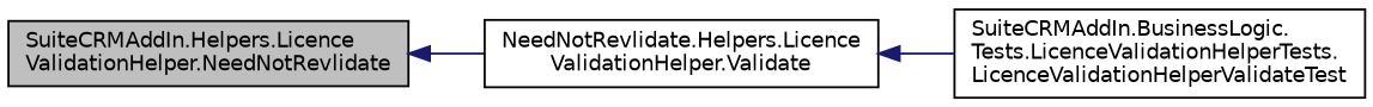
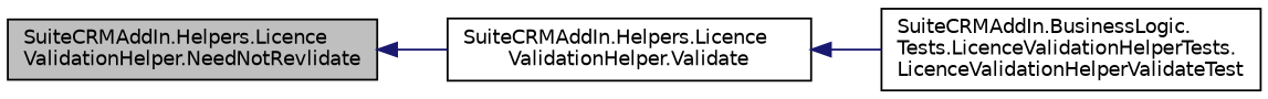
  digraph {
    rankdir=LR
    node [color=black fillcolor=white fontname=Helvetica fontsize=10 shape=record style=filled]
    edge [color=midnightblue dir=back fontname=Helvetica fontsize=10 labelfontname=Helvetica labelfontsize=10 style=solid]
    n1 [fillcolor=grey75 fontcolor=black height=0.2 label="SuiteCRMAddIn.Helpers.Licence\lValidationHelper.NeedNotRevlidate" width=0.4]
-   n2 [height=0.2 label="NeedNotRevlidate.Helpers.Licence\lValidationHelper.Validate" width=0.4]
+   n2 [height=0.2 label="SuiteCRMAddIn.Helpers.Licence\lValidationHelper.Validate" width=0.4]
    n3 [height=0.2 label="SuiteCRMAddIn.BusinessLogic.\lTests.LicenceValidationHelperTests.\lLicenceValidationHelperValidateTest" width=0.4]
    n1 -> n2
    n2 -> n3
  }
